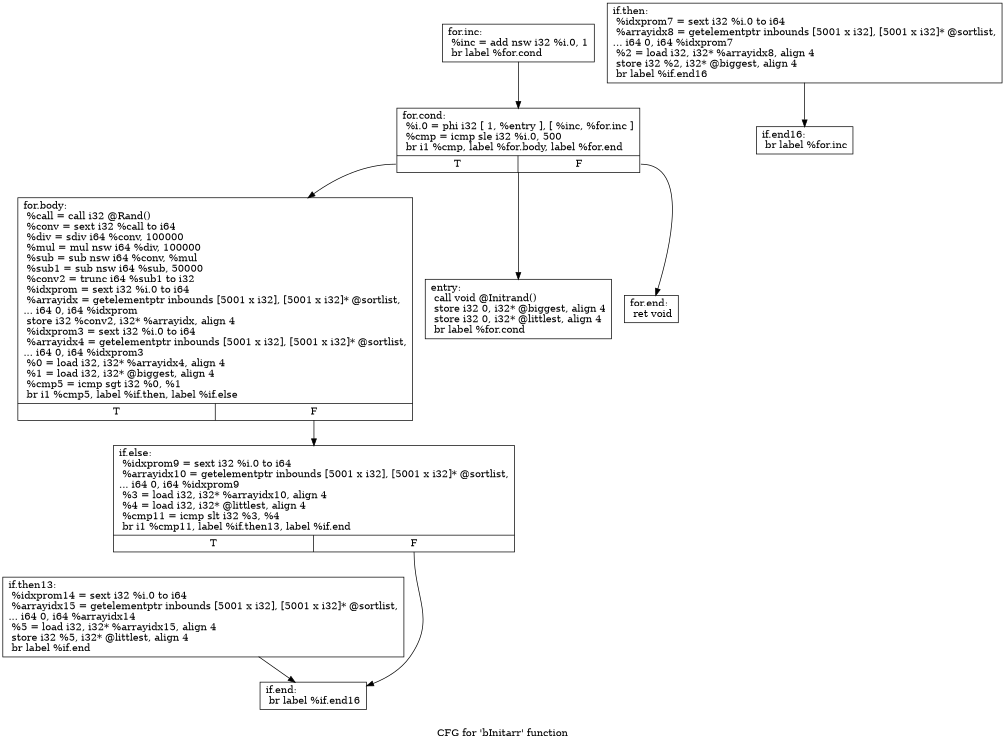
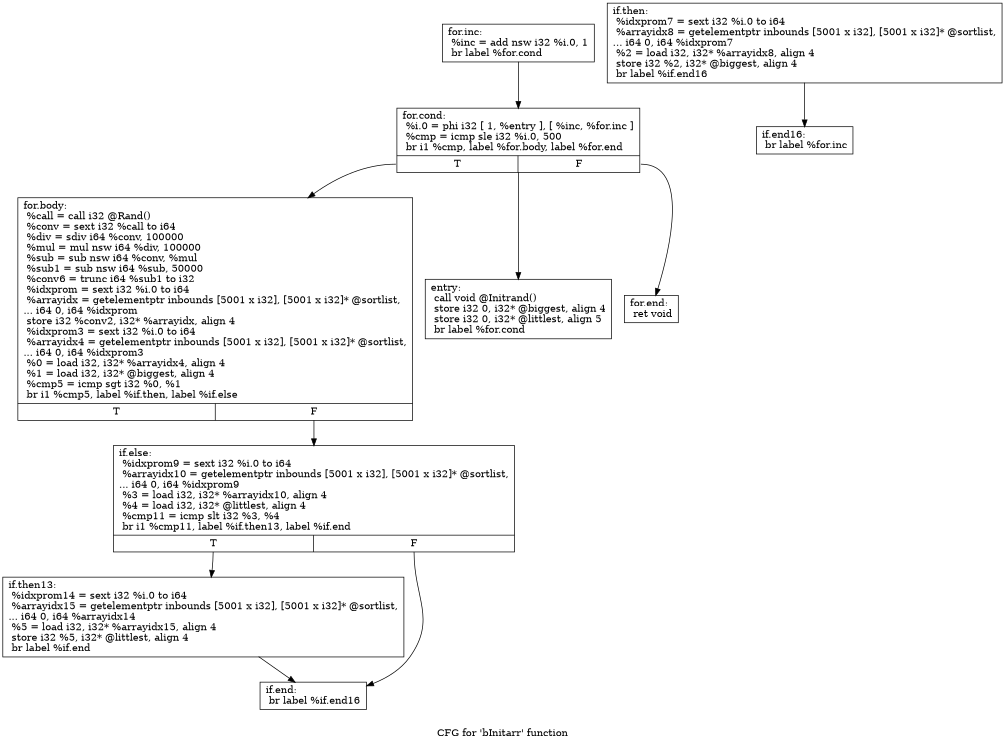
  digraph {
    label="CFG for 'bInitarr' function"
    node [shape=record]
-   n1 [label="{entry:\l  call void @Initrand()\l  store i32 0, i32* @biggest, align 4\l  store i32 0, i32* @littlest, align 4\l  br label %for.cond\l}"]
+   n1 [label="{entry:\l  call void @Initrand()\l  store i32 0, i32* @biggest, align 4\l  store i32 0, i32* @littlest, align 5\l  br label %for.cond\l}"]
    n2 [label="{for.cond:                                         \l  %i.0 = phi i32 [ 1, %entry ], [ %inc, %for.inc ]\l  %cmp = icmp sle i32 %i.0, 500\l  br i1 %cmp, label %for.body, label %for.end\l|{<s0>T|<s1>F}}"]
-   n3 [label="{for.body:                                         \l  %call = call i32 @Rand()\l  %conv = sext i32 %call to i64\l  %div = sdiv i64 %conv, 100000\l  %mul = mul nsw i64 %div, 100000\l  %sub = sub nsw i64 %conv, %mul\l  %sub1 = sub nsw i64 %sub, 50000\l  %conv2 = trunc i64 %sub1 to i32\l  %idxprom = sext i32 %i.0 to i64\l  %arrayidx = getelementptr inbounds [5001 x i32], [5001 x i32]* @sortlist,\l... i64 0, i64 %idxprom\l  store i32 %conv2, i32* %arrayidx, align 4\l  %idxprom3 = sext i32 %i.0 to i64\l  %arrayidx4 = getelementptr inbounds [5001 x i32], [5001 x i32]* @sortlist,\l... i64 0, i64 %idxprom3\l  %0 = load i32, i32* %arrayidx4, align 4\l  %1 = load i32, i32* @biggest, align 4\l  %cmp5 = icmp sgt i32 %0, %1\l  br i1 %cmp5, label %if.then, label %if.else\l|{<s0>T|<s1>F}}"]
+   n3 [label="{for.body:                                         \l  %call = call i32 @Rand()\l  %conv = sext i32 %call to i64\l  %div = sdiv i64 %conv, 100000\l  %mul = mul nsw i64 %div, 100000\l  %sub = sub nsw i64 %conv, %mul\l  %sub1 = sub nsw i64 %sub, 50000\l  %conv6 = trunc i64 %sub1 to i32\l  %idxprom = sext i32 %i.0 to i64\l  %arrayidx = getelementptr inbounds [5001 x i32], [5001 x i32]* @sortlist,\l... i64 0, i64 %idxprom\l  store i32 %conv2, i32* %arrayidx, align 4\l  %idxprom3 = sext i32 %i.0 to i64\l  %arrayidx4 = getelementptr inbounds [5001 x i32], [5001 x i32]* @sortlist,\l... i64 0, i64 %idxprom3\l  %0 = load i32, i32* %arrayidx4, align 4\l  %1 = load i32, i32* @biggest, align 4\l  %cmp5 = icmp sgt i32 %0, %1\l  br i1 %cmp5, label %if.then, label %if.else\l|{<s0>T|<s1>F}}"]
    n4 [label="{for.end:                                          \l  ret void\l}"]
    n5 [label="{if.else:                                          \l  %idxprom9 = sext i32 %i.0 to i64\l  %arrayidx10 = getelementptr inbounds [5001 x i32], [5001 x i32]* @sortlist,\l... i64 0, i64 %idxprom9\l  %3 = load i32, i32* %arrayidx10, align 4\l  %4 = load i32, i32* @littlest, align 4\l  %cmp11 = icmp slt i32 %3, %4\l  br i1 %cmp11, label %if.then13, label %if.end\l|{<s0>T|<s1>F}}"]
    n6 [label="{if.then:                                          \l  %idxprom7 = sext i32 %i.0 to i64\l  %arrayidx8 = getelementptr inbounds [5001 x i32], [5001 x i32]* @sortlist,\l... i64 0, i64 %idxprom7\l  %2 = load i32, i32* %arrayidx8, align 4\l  store i32 %2, i32* @biggest, align 4\l  br label %if.end16\l}"]
    n7 [label="{if.end16:                                         \l  br label %for.inc\l}"]
    n8 [label="{if.then13:                                        \l  %idxprom14 = sext i32 %i.0 to i64\l  %arrayidx15 = getelementptr inbounds [5001 x i32], [5001 x i32]* @sortlist,\l... i64 0, i64 %arrayidx14\l  %5 = load i32, i32* %arrayidx15, align 4\l  store i32 %5, i32* @littlest, align 4\l  br label %if.end\l}"]
    n9 [label="{if.end:                                           \l  br label %if.end16\l}"]
    n10 [label="{for.inc:                                          \l  %inc = add nsw i32 %i.0, 1\l  br label %for.cond\l}"]
    n2 -> n1
    n2 -> n3 [tailport=s0]
    n2 -> n4 [tailport=s1]
    n3 -> n5 [tailport=s1]
+   n5 -> n8 [tailport=s0]
    n5 -> n9 [tailport=s1]
    n6 -> n7
    n8 -> n9
    n10 -> n2
  }
